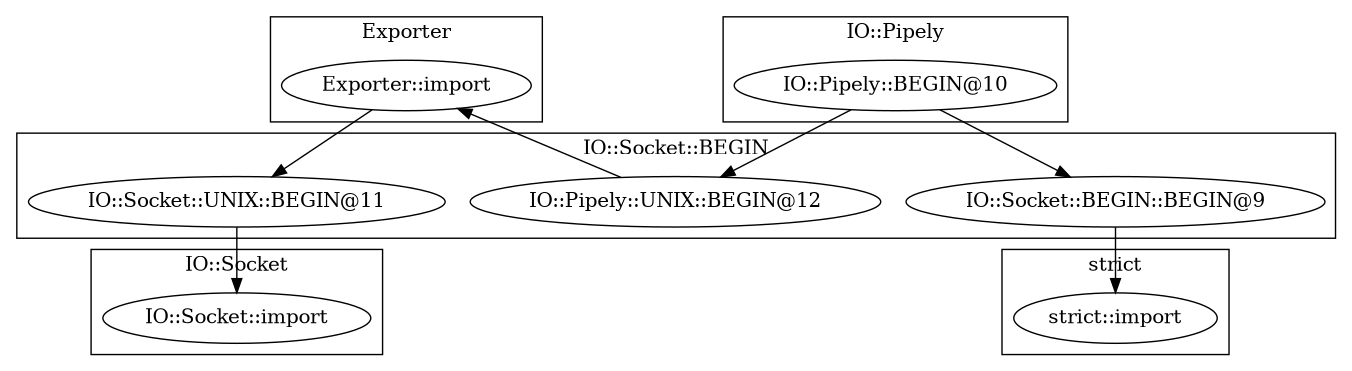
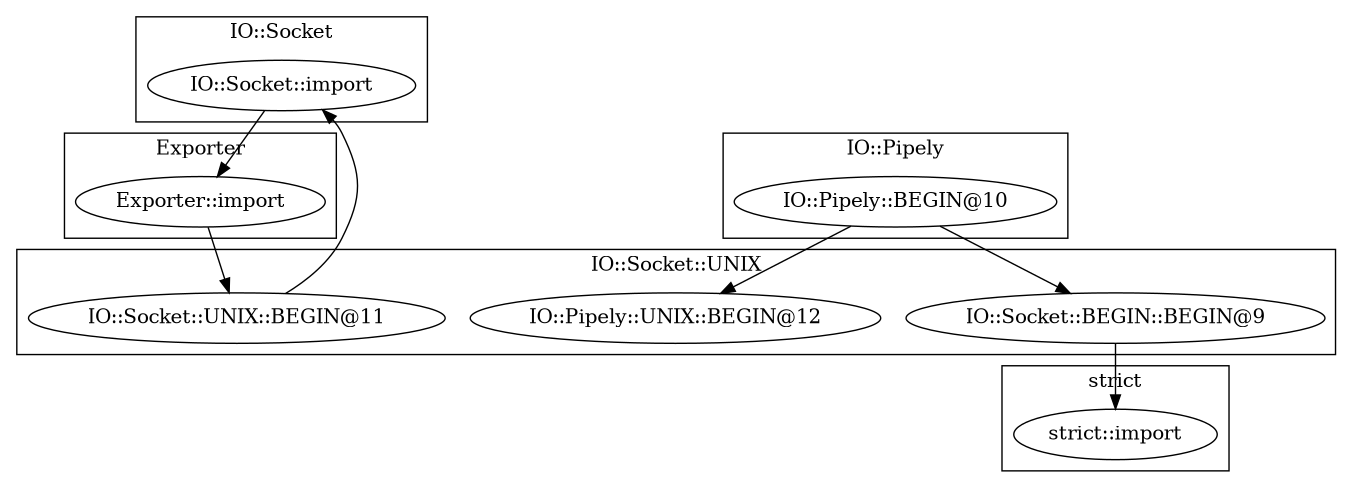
  digraph {
    "strict::import"
    "IO::Socket::import"
    "Exporter::import"
    "IO::Socket::UNIX::BEGIN@11"
    n5 [label="IO::Pipely::UNIX::BEGIN@12"]
    n6 [label="IO::Socket::BEGIN::BEGIN@9"]
    "IO::Pipely::BEGIN@10"
    subgraph cluster_1 {
      label="strict"
      "strict::import"
    }
    subgraph cluster_2 {
      label="IO::Socket"
      "IO::Socket::import"
    }
    subgraph cluster_3 {
      label=Exporter
      "Exporter::import"
    }
    subgraph cluster_4 {
-     label="IO::Socket::BEGIN"
+     label="IO::Socket::UNIX"
      "IO::Socket::UNIX::BEGIN@11"
      n5
      n6
    }
    subgraph cluster_5 {
      label="IO::Pipely"
      "IO::Pipely::BEGIN@10"
    }
    "Exporter::import" -> "IO::Socket::UNIX::BEGIN@11"
    "IO::Socket::UNIX::BEGIN@11" -> "IO::Socket::import"
-   n5 -> "Exporter::import"
+   "IO::Socket::import" -> "Exporter::import"
    n6 -> "strict::import"
    "IO::Pipely::BEGIN@10" -> n5
    "IO::Pipely::BEGIN@10" -> n6
  }
